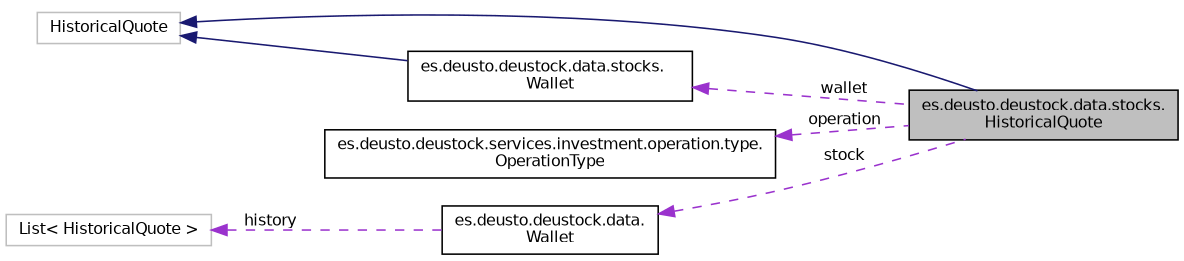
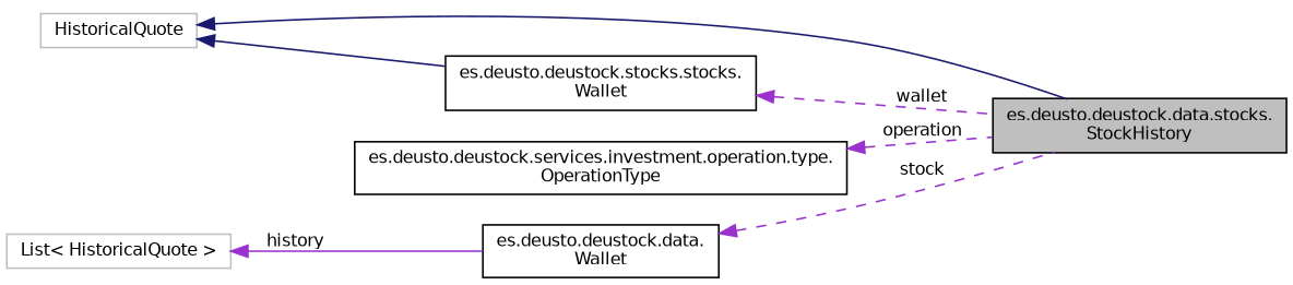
  digraph {
    rankdir=LR
    node [color=black fillcolor=white fontname=Helvetica fontsize=10 shape=record style=filled]
    edge [color=darkorchid3 dir=back fontname=Helvetica fontsize=10 labelfontname=Helvetica labelfontsize=10 style=dashed]
-   n1 [fillcolor=grey75 fontcolor=black height=0.2 label="es.deusto.deustock.data.stocks.\lHistoricalQuote" width=0.4]
+   n1 [fillcolor=grey75 fontcolor=black height=0.2 label="es.deusto.deustock.data.stocks.\lStockHistory" width=0.4]
    n2 [color=grey75 height=0.2 label=HistoricalQuote width=0.4]
-   n3 [height=0.2 label="es.deusto.deustock.data.stocks.\lWallet" width=0.4]
+   n3 [height=0.2 label="es.deusto.deustock.stocks.stocks.\lWallet" width=0.4]
    n4 [height=0.2 label="es.deusto.deustock.services.investment.operation.type.\lOperationType" width=0.4]
    n5 [height=0.2 label="es.deusto.deustock.data.\lWallet" width=0.4]
    n6 [color=grey75 height=0.2 label="List\< HistoricalQuote \>" width=0.4]
    n2 -> n1 [color=midnightblue style=solid]
    n2 -> n3 [color=midnightblue style=solid]
    n3 -> n1 [label=" wallet"]
    n4 -> n1 [label=" operation"]
    n5 -> n1 [label=" stock"]
-   n6 -> n5 [label=" history"]
+   n6 -> n5 [label=" history" style=solid]
  }
